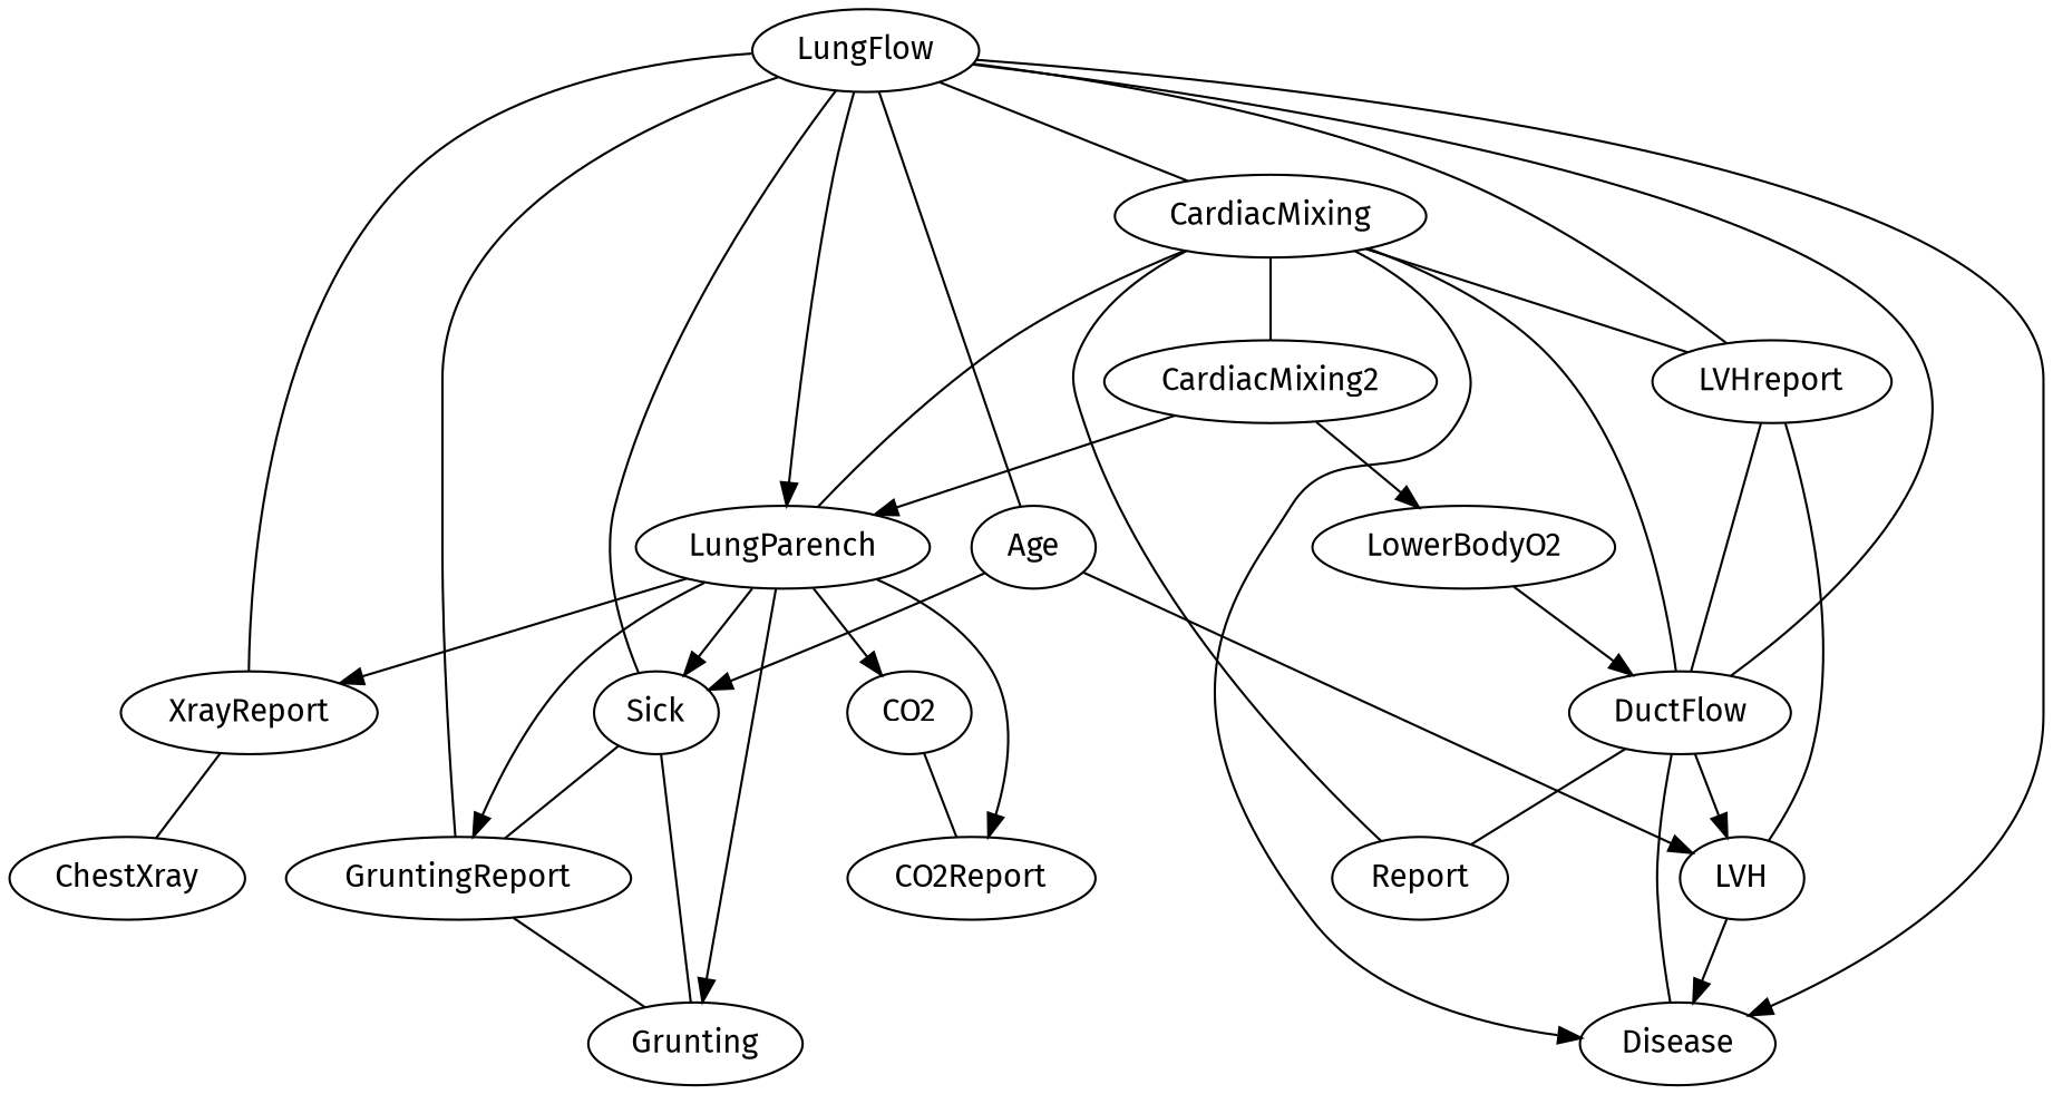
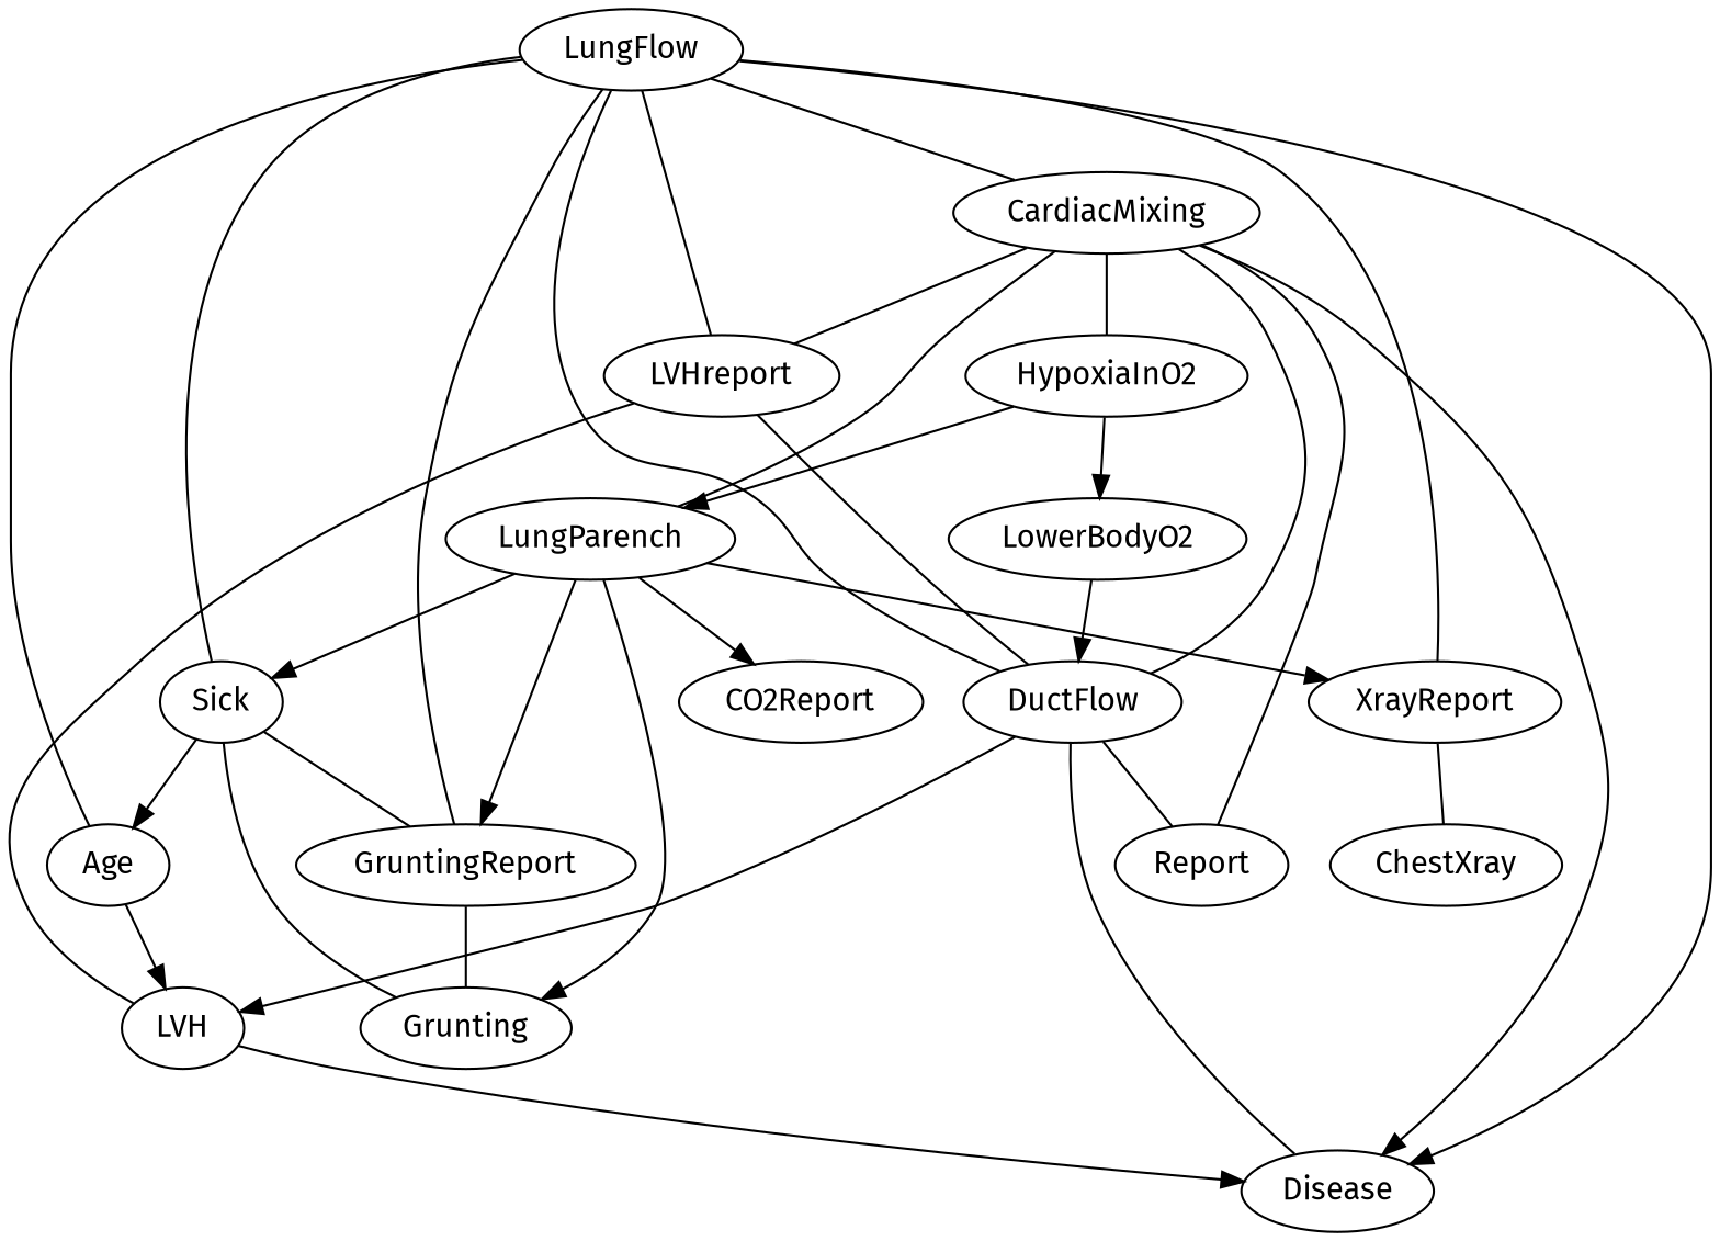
  digraph {
    fontname="Fira Sans"
    node [fontname="Fira Sans"]
    edge [fontname="Fira Sans" dir=none]
    LungParench
    GruntingReport
    Grunting
    Sick
    XrayReport
-   CO2
    CO2Report
    Age
    ChestXray
    LVH
    Disease
    DuctFlow
    n13 [label=Report]
    LowerBodyO2
    LVHreport
    LungFlow
    CardiacMixing
-   HypoxiaInO2 [label=CardiacMixing2]
+   HypoxiaInO2
    LungParench -> GruntingReport [dir=""]
    LungParench -> Grunting [dir=""]
    LungParench -> Sick [dir=""]
    LungParench -> XrayReport [dir=""]
-   LungParench -> CO2 [dir=""]
    LungParench -> CO2Report [dir=""]
    GruntingReport -> Grunting
    Sick -> GruntingReport
    Sick -> Grunting
-   Age -> Sick [dir=""]
+   Sick -> Age [dir=""]
    XrayReport -> ChestXray
-   CO2 -> CO2Report
    Age -> LVH [dir=""]
    LVH -> Disease [dir=""]
    DuctFlow -> LVH [dir=""]
    DuctFlow -> Disease
    DuctFlow -> n13
    LowerBodyO2 -> DuctFlow [dir=""]
    LVHreport -> LVH
    LVHreport -> DuctFlow
-   LungFlow -> LungParench [dir=""]
    LungFlow -> GruntingReport
    LungFlow -> Sick
    LungFlow -> XrayReport
    LungFlow -> Age
    LungFlow -> Disease [dir=""]
    LungFlow -> DuctFlow
    LungFlow -> LVHreport
    LungFlow -> CardiacMixing
    CardiacMixing -> LungParench
    CardiacMixing -> Disease [dir=""]
    CardiacMixing -> DuctFlow
    CardiacMixing -> n13
    CardiacMixing -> LVHreport
    CardiacMixing -> HypoxiaInO2
    HypoxiaInO2 -> LungParench [dir=""]
    HypoxiaInO2 -> LowerBodyO2 [dir=""]
  }
